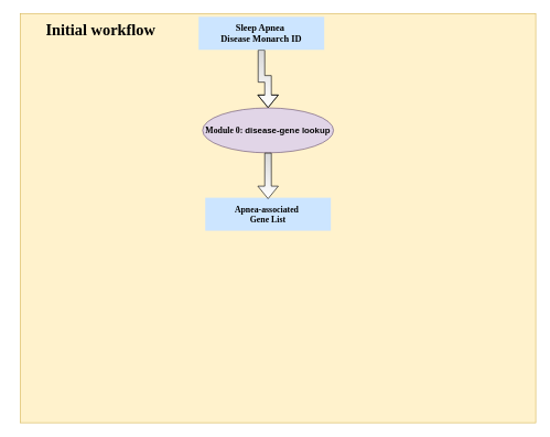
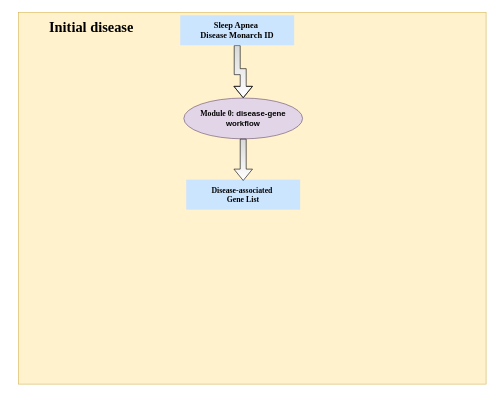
  <mxCell id="0" />
  <mxCell id="1" parent="0" />
  <mxCell id="2" value="" style="rounded=0;whiteSpace=wrap;html=1;fillColor=#fff2cc;strokeColor=#d6b656;" vertex="1" parent="1"><mxGeometry x="30" y="20" width="780" height="620" as="geometry" /></mxCell>
- <mxCell id="3" value="&lt;h1&gt;&lt;b&gt;&lt;font face=&quot;Comic Sans MS&quot;&gt;Initial workflow&amp;nbsp;&lt;/font&gt;&lt;/b&gt;&lt;/h1&gt;" style="text;html=1;strokeColor=none;fillColor=none;align=center;verticalAlign=middle;whiteSpace=wrap;rounded=0;" vertex="1" parent="1"><mxGeometry x="20" y="30" width="270" height="30" as="geometry" /></mxCell>
+ <mxCell id="3" value="&lt;h1&gt;&lt;b&gt;&lt;font face=&quot;Comic Sans MS&quot;&gt;Initial disease&amp;nbsp;&lt;/font&gt;&lt;/b&gt;&lt;/h1&gt;" style="text;html=1;strokeColor=none;fillColor=none;align=center;verticalAlign=middle;whiteSpace=wrap;rounded=0;" vertex="1" parent="1"><mxGeometry x="20" y="30" width="270" height="30" as="geometry" /></mxCell>
  <mxCell id="4" value="" style="edgeStyle=orthogonalEdgeStyle;rounded=0;orthogonalLoop=1;jettySize=auto;html=1;shape=flexArrow;fillColor=#D9D9D9;gradientColor=#ffffff;entryX=0.5;entryY=0;entryDx=0;entryDy=0;" edge="1" parent="1" source="5" target="7"><mxGeometry relative="1" as="geometry"><mxPoint x="405" y="170" as="targetPoint" /></mxGeometry></mxCell>
  <mxCell id="5" value="&lt;h3&gt;&lt;font face=&quot;Comic Sans MS&quot;&gt;Sleep Apnea&amp;nbsp;&lt;br&gt;&lt;/font&gt;&lt;font face=&quot;Comic Sans MS&quot;&gt;Disease&amp;nbsp;&lt;span&gt;Monarch ID&lt;/span&gt;&lt;/font&gt;&lt;/h3&gt;" style="rounded=0;whiteSpace=wrap;html=1;fillColor=#cce5ff;strokeColor=none;" vertex="1" parent="1"><mxGeometry x="300" y="25" width="190" height="50" as="geometry" /></mxCell>
- <mxCell id="6" value="&lt;h4 style=&quot;font-size: 13px&quot;&gt;&lt;font face=&quot;Comic Sans MS&quot; style=&quot;font-size: 13px&quot;&gt;Apnea-associated&amp;nbsp;&lt;br&gt;&lt;/font&gt;&lt;font face=&quot;Comic Sans MS&quot; style=&quot;font-size: 13px&quot;&gt;Gene List&lt;/font&gt;&lt;/h4&gt;" style="rounded=0;whiteSpace=wrap;html=1;fillColor=#cce5ff;strokeColor=none;" vertex="1" parent="1"><mxGeometry x="310" y="299" width="190" height="50" as="geometry" /></mxCell>
- <mxCell id="7" value="&lt;h3&gt;&lt;/h3&gt;&lt;h3 style=&quot;font-size: 13px&quot;&gt;&lt;font face=&quot;Comic Sans MS&quot; style=&quot;font-size: 13px&quot;&gt;Module 0:&amp;nbsp;&lt;/font&gt;disease-gene lookup&lt;/h3&gt;" style="ellipse;whiteSpace=wrap;html=1;fillColor=#e1d5e7;strokeColor=#654E70;gradientColor=none;" vertex="1" parent="1"><mxGeometry x="306" y="163" width="198" height="68" as="geometry" /></mxCell>
+ <mxCell id="6" value="&lt;h4 style=&quot;font-size: 13px&quot;&gt;&lt;font face=&quot;Comic Sans MS&quot; style=&quot;font-size: 13px&quot;&gt;Disease-associated&amp;nbsp;&lt;br&gt;&lt;/font&gt;&lt;font face=&quot;Comic Sans MS&quot; style=&quot;font-size: 13px&quot;&gt;Gene List&lt;/font&gt;&lt;/h4&gt;" style="rounded=0;whiteSpace=wrap;html=1;fillColor=#cce5ff;strokeColor=none;" vertex="1" parent="1"><mxGeometry x="310" y="299" width="190" height="50" as="geometry" /></mxCell>
+ <mxCell id="7" value="&lt;h3&gt;&lt;/h3&gt;&lt;h3 style=&quot;font-size: 13px&quot;&gt;&lt;font face=&quot;Comic Sans MS&quot; style=&quot;font-size: 13px&quot;&gt;Module 0:&amp;nbsp;&lt;/font&gt;disease-gene workflow&lt;/h3&gt;" style="ellipse;whiteSpace=wrap;html=1;fillColor=#e1d5e7;strokeColor=#654E70;gradientColor=none;" vertex="1" parent="1"><mxGeometry x="306" y="163" width="198" height="68" as="geometry" /></mxCell>
  <mxCell id="8" value="" style="edgeStyle=orthogonalEdgeStyle;rounded=0;orthogonalLoop=1;jettySize=auto;html=1;shape=flexArrow;fillColor=#D9D9D9;gradientColor=#ffffff;entryX=0.5;entryY=0;entryDx=0;entryDy=0;" edge="1" parent="1"><mxGeometry relative="1" as="geometry"><mxPoint x="405" y="231" as="sourcePoint" /><mxPoint x="405" y="301" as="targetPoint" /></mxGeometry></mxCell>
